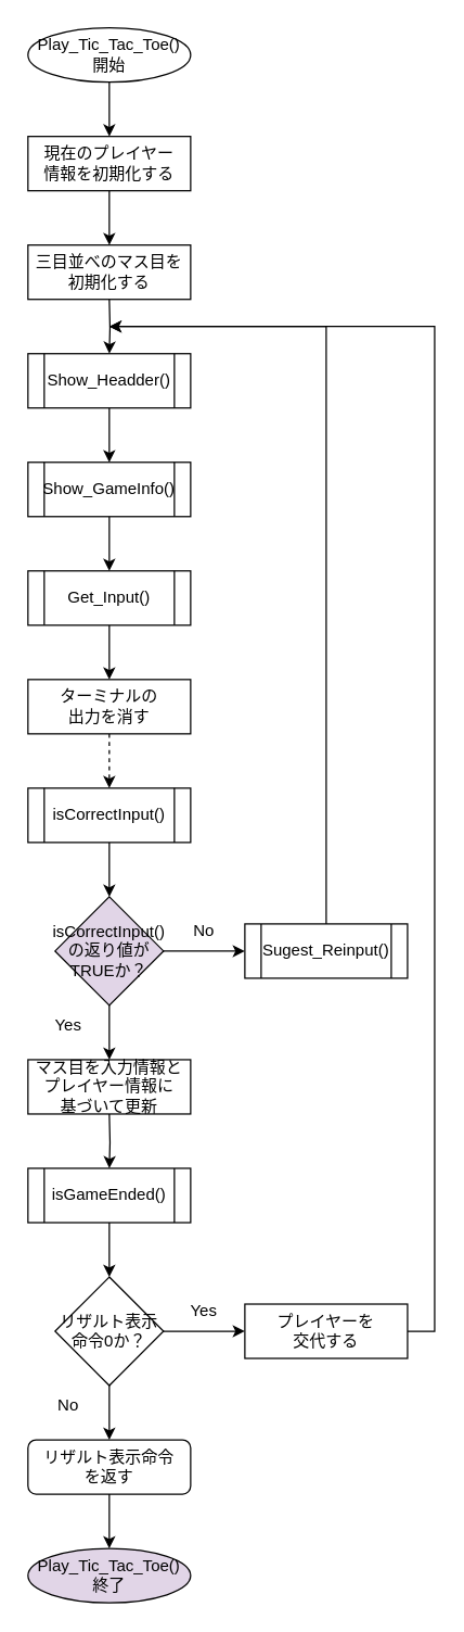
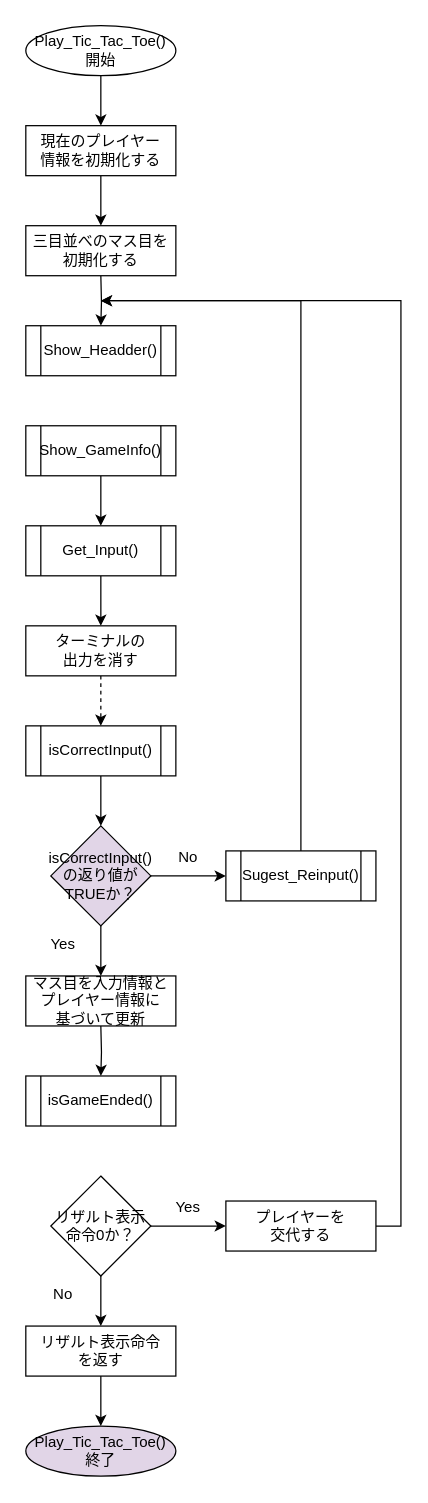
  <mxCell id="0" />
  <mxCell id="1" parent="0" />
  <mxCell id="2" style="edgeStyle=orthogonalEdgeStyle;rounded=0;orthogonalLoop=1;jettySize=auto;html=1;exitX=0.5;exitY=1;exitDx=0;exitDy=0;entryX=0.5;entryY=0;entryDx=0;entryDy=0;" parent="1" source="3" target="33" edge="1"><mxGeometry relative="1" as="geometry" /></mxCell>
  <mxCell id="3" value="Play_Tic_Tac_Toe()&lt;br&gt;開始" style="ellipse;whiteSpace=wrap;html=1;" parent="1" vertex="1"><mxGeometry x="20" y="20" width="120" height="40" as="geometry" /></mxCell>
- <mxCell id="4" style="edgeStyle=orthogonalEdgeStyle;rounded=0;orthogonalLoop=1;jettySize=auto;html=1;exitX=0.5;exitY=1;exitDx=0;exitDy=0;entryX=0.5;entryY=0;entryDx=0;entryDy=0;" parent="1" source="5" target="7" edge="1"><mxGeometry relative="1" as="geometry" /></mxCell>
  <mxCell id="5" value="Show_Headder()" style="shape=process;whiteSpace=wrap;html=1;backgroundOutline=1;" parent="1" vertex="1"><mxGeometry x="20" y="260" width="120" height="40" as="geometry" /></mxCell>
  <mxCell id="6" style="edgeStyle=orthogonalEdgeStyle;rounded=0;orthogonalLoop=1;jettySize=auto;html=1;exitX=0.5;exitY=1;exitDx=0;exitDy=0;" parent="1" source="7" target="9" edge="1"><mxGeometry relative="1" as="geometry" /></mxCell>
  <mxCell id="7" value="Show_GameInfo()" style="shape=process;whiteSpace=wrap;html=1;backgroundOutline=1;" parent="1" vertex="1"><mxGeometry x="20" y="340" width="120" height="40" as="geometry" /></mxCell>
  <mxCell id="8" style="edgeStyle=orthogonalEdgeStyle;rounded=0;orthogonalLoop=1;jettySize=auto;html=1;exitX=0.5;exitY=1;exitDx=0;exitDy=0;entryX=0.5;entryY=0;entryDx=0;entryDy=0;" parent="1" source="9" target="25" edge="1"><mxGeometry relative="1" as="geometry" /></mxCell>
  <mxCell id="9" value="Get_Input()" style="shape=process;whiteSpace=wrap;html=1;backgroundOutline=1;" parent="1" vertex="1"><mxGeometry x="20" y="420" width="120" height="40" as="geometry" /></mxCell>
  <mxCell id="10" style="edgeStyle=orthogonalEdgeStyle;rounded=0;orthogonalLoop=1;jettySize=auto;html=1;exitX=0.5;exitY=1;exitDx=0;exitDy=0;entryX=0.5;entryY=0;entryDx=0;entryDy=0;" parent="1" source="11" target="14" edge="1"><mxGeometry relative="1" as="geometry" /></mxCell>
  <mxCell id="11" value="isCorrectInput()" style="shape=process;whiteSpace=wrap;html=1;backgroundOutline=1;" parent="1" vertex="1"><mxGeometry x="20" y="580" width="120" height="40" as="geometry" /></mxCell>
  <mxCell id="12" style="edgeStyle=orthogonalEdgeStyle;rounded=0;orthogonalLoop=1;jettySize=auto;html=1;exitX=0.5;exitY=1;exitDx=0;exitDy=0;entryX=0.5;entryY=0;entryDx=0;entryDy=0;" parent="1" source="14" edge="1"><mxGeometry relative="1" as="geometry"><mxPoint x="80" y="780" as="targetPoint" /></mxGeometry></mxCell>
  <mxCell id="13" style="edgeStyle=orthogonalEdgeStyle;rounded=0;orthogonalLoop=1;jettySize=auto;html=1;exitX=1;exitY=0.5;exitDx=0;exitDy=0;entryX=0;entryY=0.5;entryDx=0;entryDy=0;" parent="1" source="14" target="23" edge="1"><mxGeometry relative="1" as="geometry" /></mxCell>
  <mxCell id="14" value="isCorrectInput()&lt;br&gt;の返り値がTRUEか？" style="rhombus;whiteSpace=wrap;html=1;fillColor=#e1d5e7;" parent="1" vertex="1"><mxGeometry x="40" y="660" width="80" height="80" as="geometry" /></mxCell>
  <mxCell id="15" style="edgeStyle=orthogonalEdgeStyle;rounded=0;orthogonalLoop=1;jettySize=auto;html=1;exitX=0.5;exitY=1;exitDx=0;exitDy=0;entryX=0.5;entryY=0;entryDx=0;entryDy=0;" parent="1" target="18" edge="1"><mxGeometry relative="1" as="geometry"><mxPoint x="80" y="820" as="sourcePoint" /></mxGeometry></mxCell>
  <mxCell id="16" style="edgeStyle=orthogonalEdgeStyle;rounded=0;orthogonalLoop=1;jettySize=auto;html=1;exitX=0.5;exitY=1;exitDx=0;exitDy=0;entryX=0.5;entryY=0;entryDx=0;entryDy=0;" parent="1" target="5" edge="1"><mxGeometry relative="1" as="geometry"><mxPoint x="80" y="220" as="sourcePoint" /></mxGeometry></mxCell>
- <mxCell id="17" style="edgeStyle=orthogonalEdgeStyle;rounded=0;orthogonalLoop=1;jettySize=auto;html=1;exitX=0.5;exitY=1;exitDx=0;exitDy=0;entryX=0.5;entryY=0;entryDx=0;entryDy=0;" parent="1" source="18" target="21" edge="1"><mxGeometry relative="1" as="geometry" /></mxCell>
  <mxCell id="18" value="isGameEnded()" style="shape=process;whiteSpace=wrap;html=1;backgroundOutline=1;" parent="1" vertex="1"><mxGeometry x="20" y="860" width="120" height="40" as="geometry" /></mxCell>
  <mxCell id="19" style="edgeStyle=orthogonalEdgeStyle;rounded=0;orthogonalLoop=1;jettySize=auto;html=1;exitX=0.5;exitY=1;exitDx=0;exitDy=0;" parent="1" source="21" target="27" edge="1"><mxGeometry relative="1" as="geometry" /></mxCell>
  <mxCell id="20" style="edgeStyle=orthogonalEdgeStyle;rounded=0;orthogonalLoop=1;jettySize=auto;html=1;exitX=1;exitY=0.5;exitDx=0;exitDy=0;entryX=0;entryY=0.5;entryDx=0;entryDy=0;" parent="1" source="21" target="39" edge="1"><mxGeometry relative="1" as="geometry" /></mxCell>
  <mxCell id="21" value="リザルト表示命令0か？" style="rhombus;whiteSpace=wrap;html=1;" parent="1" vertex="1"><mxGeometry x="40" y="940" width="80" height="80" as="geometry" /></mxCell>
  <mxCell id="22" style="edgeStyle=orthogonalEdgeStyle;rounded=0;orthogonalLoop=1;jettySize=auto;html=1;exitX=0.5;exitY=0;exitDx=0;exitDy=0;" parent="1" source="23" edge="1"><mxGeometry relative="1" as="geometry"><mxPoint x="80" y="240" as="targetPoint" /><Array as="points"><mxPoint x="240" y="240" /></Array></mxGeometry></mxCell>
  <mxCell id="23" value="Sugest_Reinput()" style="shape=process;whiteSpace=wrap;html=1;backgroundOutline=1;" parent="1" vertex="1"><mxGeometry x="180" y="680" width="120" height="40" as="geometry" /></mxCell>
  <mxCell id="24" style="edgeStyle=orthogonalEdgeStyle;rounded=0;orthogonalLoop=1;jettySize=auto;html=1;exitX=0.5;exitY=1;exitDx=0;exitDy=0;entryX=0.5;entryY=0;entryDx=0;entryDy=0;dashed=1;" parent="1" source="25" target="11" edge="1"><mxGeometry relative="1" as="geometry" /></mxCell>
  <mxCell id="25" value="ターミナルの&lt;div&gt;出力を消す&lt;/div&gt;" style="rounded=0;whiteSpace=wrap;html=1;" parent="1" vertex="1"><mxGeometry x="20" y="500" width="120" height="40" as="geometry" /></mxCell>
  <mxCell id="26" style="edgeStyle=orthogonalEdgeStyle;rounded=0;orthogonalLoop=1;jettySize=auto;html=1;exitX=0.5;exitY=1;exitDx=0;exitDy=0;entryX=0.5;entryY=0;entryDx=0;entryDy=0;" parent="1" source="27" target="28" edge="1"><mxGeometry relative="1" as="geometry" /></mxCell>
- <mxCell id="27" value="リザルト表示命令&lt;div&gt;を返す&lt;/div&gt;" style="whiteSpace=wrap;html=1;rounded=1;" parent="1" vertex="1"><mxGeometry x="20" y="1060" width="120" height="40" as="geometry" /></mxCell>
+ <mxCell id="27" value="リザルト表示命令&lt;div&gt;を返す&lt;/div&gt;" style="rounded=0;whiteSpace=wrap;html=1;" parent="1" vertex="1"><mxGeometry x="20" y="1060" width="120" height="40" as="geometry" /></mxCell>
  <mxCell id="28" value="Play_Tic_Tac_Toe()&lt;br&gt;終了" style="ellipse;whiteSpace=wrap;html=1;fillColor=#e1d5e7;" parent="1" vertex="1"><mxGeometry x="20" y="1140" width="120" height="40" as="geometry" /></mxCell>
  <mxCell id="29" style="edgeStyle=orthogonalEdgeStyle;rounded=0;orthogonalLoop=1;jettySize=auto;html=1;exitX=0.5;exitY=1;exitDx=0;exitDy=0;" parent="1" source="28" target="28" edge="1"><mxGeometry relative="1" as="geometry" /></mxCell>
  <mxCell id="30" value="三目並べのマス目を初期化する" style="rounded=0;whiteSpace=wrap;html=1;" parent="1" vertex="1"><mxGeometry x="20" y="180" width="120" height="40" as="geometry" /></mxCell>
  <mxCell id="31" value="マス目を入力情報と&lt;div&gt;プレイヤー情報に&lt;/div&gt;&lt;div&gt;基づいて更新&lt;/div&gt;" style="rounded=0;whiteSpace=wrap;html=1;" parent="1" vertex="1"><mxGeometry x="20" y="780" width="120" height="40" as="geometry" /></mxCell>
  <mxCell id="32" style="edgeStyle=orthogonalEdgeStyle;rounded=0;orthogonalLoop=1;jettySize=auto;html=1;exitX=0.5;exitY=1;exitDx=0;exitDy=0;entryX=0.5;entryY=0;entryDx=0;entryDy=0;" parent="1" source="33" target="30" edge="1"><mxGeometry relative="1" as="geometry" /></mxCell>
  <mxCell id="33" value="現在のプレイヤー&lt;div&gt;情報を初期化する&lt;/div&gt;" style="rounded=0;whiteSpace=wrap;html=1;" parent="1" vertex="1"><mxGeometry x="20" width="120" height="40" as="geometry" y="100" /></mxCell>
  <mxCell id="34" value="No" style="text;html=1;align=center;verticalAlign=middle;whiteSpace=wrap;rounded=0;" parent="1" vertex="1"><mxGeometry x="120" y="670" width="60" height="30" as="geometry" /></mxCell>
  <mxCell id="35" value="Yes" style="text;html=1;align=center;verticalAlign=middle;whiteSpace=wrap;rounded=0;" parent="1" vertex="1"><mxGeometry x="20" y="740" width="60" height="30" as="geometry" /></mxCell>
  <mxCell id="36" value="No" style="text;html=1;align=center;verticalAlign=middle;whiteSpace=wrap;rounded=0;" parent="1" vertex="1"><mxGeometry x="20" y="1020" width="60" height="30" as="geometry" /></mxCell>
  <mxCell id="37" value="Yes" style="text;html=1;align=center;verticalAlign=middle;whiteSpace=wrap;rounded=0;" parent="1" vertex="1"><mxGeometry x="120" y="950" width="60" height="30" as="geometry" /></mxCell>
  <mxCell id="38" style="edgeStyle=orthogonalEdgeStyle;rounded=0;orthogonalLoop=1;jettySize=auto;html=1;exitX=1;exitY=0.5;exitDx=0;exitDy=0;" parent="1" source="39" edge="1"><mxGeometry relative="1" as="geometry"><mxPoint x="80" y="240" as="targetPoint" /><Array as="points"><mxPoint x="320" y="980" /><mxPoint x="320" y="240" /><mxPoint x="241" y="240" /></Array></mxGeometry></mxCell>
  <mxCell id="39" value="プレイヤーを&lt;div&gt;交代する&lt;/div&gt;" style="rounded=0;whiteSpace=wrap;html=1;" parent="1" vertex="1"><mxGeometry x="180" y="960" width="120" height="40" as="geometry" /></mxCell>
